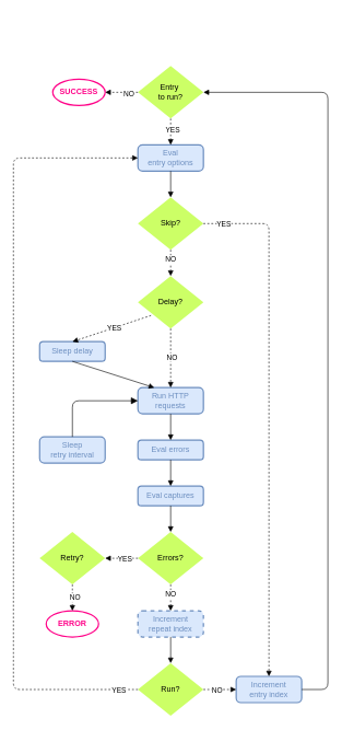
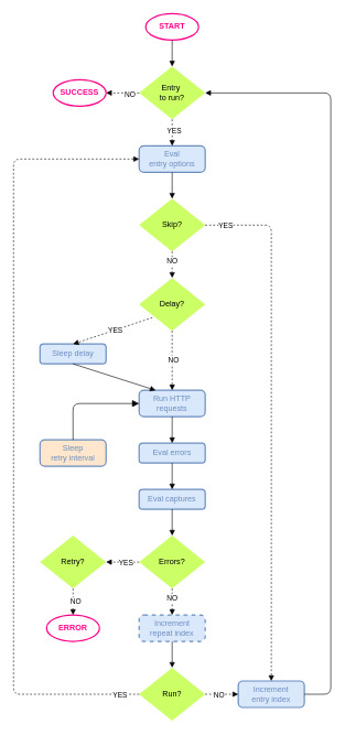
  <mxCell id="0" />
  <mxCell id="1" parent="0" />
+ <mxCell id="2" value="&lt;b&gt;START&lt;/b&gt;" style="strokeWidth=2;html=1;shape=mxgraph.flowchart.start_1;whiteSpace=wrap;fillColor=none;strokeColor=#FF0288;fillStyle=auto;fontColor=#FF0288;" parent="1" vertex="1"><mxGeometry x="220" y="20" width="80" height="40" as="geometry" /></mxCell>
  <mxCell id="3" value="Entry&amp;nbsp;&lt;div&gt;to run?&lt;/div&gt;" style="strokeWidth=0;html=1;shape=mxgraph.flowchart.decision;whiteSpace=wrap;spacingTop=-3;fillColor=#CCFF66;strokeColor=none;fontStyle=0" parent="1" vertex="1"><mxGeometry x="210" y="100" width="100" height="80" as="geometry" /></mxCell>
  <mxCell id="4" value="&lt;font color=&quot;#6c8ebf&quot;&gt;Eval&lt;/font&gt;&lt;div&gt;&lt;font color=&quot;#6c8ebf&quot;&gt;entry options&lt;/font&gt;&lt;/div&gt;" style="rounded=1;whiteSpace=wrap;html=1;fillColor=#dae8fc;strokeColor=#6c8ebf;fontStyle=0;arcSize=18;labelBorderColor=none;strokeWidth=2;" parent="1" vertex="1"><mxGeometry x="210" y="220" width="100" height="40" as="geometry" /></mxCell>
+ <mxCell id="5" value="" style="endArrow=block;html=1;rounded=0;exitX=0.5;exitY=1;exitDx=0;exitDy=0;exitPerimeter=0;entryX=0.5;entryY=0;entryDx=0;entryDy=0;entryPerimeter=0;endFill=1;" parent="1" source="2" target="3" edge="1"><mxGeometry width="50" height="50" relative="1" as="geometry"><mxPoint x="250" y="530" as="sourcePoint" /><mxPoint x="300" y="480" as="targetPoint" /></mxGeometry></mxCell>
  <mxCell id="6" value="" style="endArrow=block;html=1;rounded=0;entryX=0.5;entryY=0;entryDx=0;entryDy=0;dashed=1;endFill=1;exitX=0.5;exitY=1;exitDx=0;exitDy=0;exitPerimeter=0;" parent="1" source="3" target="4" edge="1"><mxGeometry width="50" height="50" relative="1" as="geometry"><mxPoint x="350" y="180" as="sourcePoint" /><mxPoint x="300" y="480" as="targetPoint" /></mxGeometry></mxCell>
  <mxCell id="7" value="YES" style="edgeLabel;html=1;align=center;verticalAlign=middle;resizable=0;points=[];" parent="6" vertex="1" connectable="0"><mxGeometry x="-0.2" y="2" relative="1" as="geometry"><mxPoint as="offset" /></mxGeometry></mxCell>
  <mxCell id="8" value="&lt;b&gt;SUCCESS&lt;/b&gt;" style="strokeWidth=2;html=1;shape=mxgraph.flowchart.start_1;whiteSpace=wrap;fillColor=none;strokeColor=#FF0288;fillStyle=auto;fontColor=#FF0288;" parent="1" vertex="1"><mxGeometry x="80" y="120" width="80" height="40" as="geometry" /></mxCell>
  <mxCell id="9" value="" style="endArrow=block;html=1;rounded=0;exitX=0;exitY=0.5;exitDx=0;exitDy=0;exitPerimeter=0;entryX=1;entryY=0.5;entryDx=0;entryDy=0;entryPerimeter=0;endFill=1;dashed=1;" parent="1" source="3" target="8" edge="1"><mxGeometry width="50" height="50" relative="1" as="geometry"><mxPoint x="260" y="150" as="sourcePoint" /><mxPoint x="310" y="100" as="targetPoint" /></mxGeometry></mxCell>
  <mxCell id="10" value="NO" style="edgeLabel;html=1;align=center;verticalAlign=middle;resizable=0;points=[];" parent="9" vertex="1" connectable="0"><mxGeometry x="-0.4" y="1" relative="1" as="geometry"><mxPoint as="offset" /></mxGeometry></mxCell>
  <mxCell id="11" value="&lt;div&gt;Skip?&lt;/div&gt;" style="strokeWidth=0;html=1;shape=mxgraph.flowchart.decision;whiteSpace=wrap;spacingTop=-3;fillColor=#CCFF66;strokeColor=none;fontStyle=0" parent="1" vertex="1"><mxGeometry x="210" y="300" width="100" height="80" as="geometry" /></mxCell>
  <mxCell id="12" value="" style="endArrow=block;html=1;rounded=0;exitX=0.5;exitY=1;exitDx=0;exitDy=0;entryX=0.5;entryY=0;entryDx=0;entryDy=0;entryPerimeter=0;endFill=1;" parent="1" source="4" target="11" edge="1"><mxGeometry width="50" height="50" relative="1" as="geometry"><mxPoint x="260" y="260" as="sourcePoint" /><mxPoint x="310" y="210" as="targetPoint" /></mxGeometry></mxCell>
  <mxCell id="13" value="Delay?" style="strokeWidth=0;html=1;shape=mxgraph.flowchart.decision;whiteSpace=wrap;spacingTop=-3;fillColor=#CCFF66;strokeColor=none;fontStyle=0" parent="1" vertex="1"><mxGeometry x="210" y="420" width="100" height="80" as="geometry" /></mxCell>
  <mxCell id="14" value="" style="endArrow=block;html=1;rounded=0;exitX=0.5;exitY=1;exitDx=0;exitDy=0;entryX=0.5;entryY=0;entryDx=0;entryDy=0;entryPerimeter=0;endFill=1;exitPerimeter=0;dashed=1;" parent="1" source="11" target="13" edge="1"><mxGeometry width="50" height="50" relative="1" as="geometry"><mxPoint x="270" y="290" as="sourcePoint" /><mxPoint x="270" y="340" as="targetPoint" /></mxGeometry></mxCell>
  <mxCell id="15" value="NO" style="edgeLabel;html=1;align=center;verticalAlign=middle;resizable=0;points=[];" parent="14" vertex="1" connectable="0"><mxGeometry x="-0.321" y="-1" relative="1" as="geometry"><mxPoint as="offset" /></mxGeometry></mxCell>
  <mxCell id="16" value="&lt;font color=&quot;#6c8ebf&quot;&gt;&lt;span style=&quot;caret-color: rgb(108, 142, 191);&quot;&gt;Sleep delay&lt;/span&gt;&lt;/font&gt;" style="rounded=1;whiteSpace=wrap;html=1;fillColor=#dae8fc;strokeColor=#6c8ebf;fontStyle=0;arcSize=18;labelBorderColor=none;strokeWidth=2;" parent="1" vertex="1"><mxGeometry x="60" y="520" width="100" height="30" as="geometry" /></mxCell>
  <mxCell id="17" value="" style="endArrow=block;html=1;rounded=0;entryX=0.5;entryY=0;entryDx=0;entryDy=0;dashed=1;endFill=1;exitX=0.2;exitY=0.75;exitDx=0;exitDy=0;exitPerimeter=0;" parent="1" source="13" target="16" edge="1"><mxGeometry width="50" height="50" relative="1" as="geometry"><mxPoint x="285" y="480" as="sourcePoint" /><mxPoint x="310" y="460" as="targetPoint" /></mxGeometry></mxCell>
  <mxCell id="18" value="YES" style="edgeLabel;html=1;align=center;verticalAlign=middle;resizable=0;points=[];" parent="17" vertex="1" connectable="0"><mxGeometry x="-0.052" y="1" relative="1" as="geometry"><mxPoint as="offset" /></mxGeometry></mxCell>
  <mxCell id="19" value="&lt;div&gt;&lt;font color=&quot;#6c8ebf&quot;&gt;Run HTTP requests&lt;/font&gt;&lt;/div&gt;" style="rounded=1;whiteSpace=wrap;html=1;fillColor=#dae8fc;strokeColor=#6c8ebf;fontStyle=0;arcSize=18;labelBorderColor=none;strokeWidth=2;" parent="1" vertex="1"><mxGeometry x="210" y="590" width="100" height="40" as="geometry" /></mxCell>
  <mxCell id="20" value="" style="endArrow=block;html=1;rounded=0;exitX=0.5;exitY=1;exitDx=0;exitDy=0;exitPerimeter=0;entryX=0.5;entryY=0;entryDx=0;entryDy=0;dashed=1;endFill=1;" parent="1" source="13" target="19" edge="1"><mxGeometry width="50" height="50" relative="1" as="geometry"><mxPoint x="295" y="535" as="sourcePoint" /><mxPoint x="370" y="570" as="targetPoint" /></mxGeometry></mxCell>
  <mxCell id="21" value="NO" style="edgeLabel;html=1;align=center;verticalAlign=middle;resizable=0;points=[];" parent="20" vertex="1" connectable="0"><mxGeometry x="-0.052" y="1" relative="1" as="geometry"><mxPoint as="offset" /></mxGeometry></mxCell>
  <mxCell id="22" value="" style="endArrow=block;html=1;rounded=0;exitX=0.5;exitY=1;exitDx=0;exitDy=0;entryX=0.25;entryY=0;entryDx=0;entryDy=0;endFill=1;" parent="1" source="16" target="19" edge="1"><mxGeometry width="50" height="50" relative="1" as="geometry"><mxPoint x="260" y="530" as="sourcePoint" /><mxPoint x="310" y="480" as="targetPoint" /></mxGeometry></mxCell>
  <mxCell id="23" value="&lt;font color=&quot;#6c8ebf&quot;&gt;&lt;span style=&quot;caret-color: rgb(108, 142, 191);&quot;&gt;Eval errors&lt;/span&gt;&lt;/font&gt;" style="rounded=1;whiteSpace=wrap;html=1;fillColor=#dae8fc;strokeColor=#6c8ebf;fontStyle=0;arcSize=18;labelBorderColor=none;strokeWidth=2;" parent="1" vertex="1"><mxGeometry x="210" y="670" width="100" height="30" as="geometry" /></mxCell>
  <mxCell id="24" value="&lt;font color=&quot;#6c8ebf&quot;&gt;&lt;span style=&quot;caret-color: rgb(108, 142, 191);&quot;&gt;Eval captures&lt;/span&gt;&lt;/font&gt;" style="rounded=1;whiteSpace=wrap;html=1;fillColor=#dae8fc;strokeColor=#6c8ebf;fontStyle=0;arcSize=18;labelBorderColor=none;strokeWidth=2;" parent="1" vertex="1"><mxGeometry x="210" y="740" width="100" height="30" as="geometry" /></mxCell>
  <mxCell id="25" value="" style="endArrow=block;html=1;rounded=0;exitX=0.5;exitY=1;exitDx=0;exitDy=0;entryX=0.5;entryY=0;entryDx=0;entryDy=0;endFill=1;" parent="1" source="19" target="23" edge="1"><mxGeometry width="50" height="50" relative="1" as="geometry"><mxPoint x="410" y="620" as="sourcePoint" /><mxPoint x="295" y="650" as="targetPoint" /></mxGeometry></mxCell>
  <mxCell id="26" value="" style="endArrow=block;html=1;rounded=0;exitX=0.5;exitY=1;exitDx=0;exitDy=0;entryX=0.5;entryY=0;entryDx=0;entryDy=0;endFill=1;" parent="1" source="23" target="24" edge="1"><mxGeometry width="50" height="50" relative="1" as="geometry"><mxPoint x="270" y="710" as="sourcePoint" /><mxPoint x="270" y="760" as="targetPoint" /></mxGeometry></mxCell>
  <mxCell id="27" value="Errors?" style="strokeWidth=0;html=1;shape=mxgraph.flowchart.decision;whiteSpace=wrap;spacingTop=-3;fillColor=#CCFF66;strokeColor=none;fontStyle=0" parent="1" vertex="1"><mxGeometry x="210" y="810" width="100" height="80" as="geometry" /></mxCell>
  <mxCell id="28" value="" style="endArrow=block;html=1;rounded=0;exitX=0.5;exitY=1;exitDx=0;exitDy=0;endFill=1;entryX=0.5;entryY=0;entryDx=0;entryDy=0;entryPerimeter=0;" parent="1" source="24" target="27" edge="1"><mxGeometry width="50" height="50" relative="1" as="geometry"><mxPoint x="270" y="740" as="sourcePoint" /><mxPoint x="360" y="840" as="targetPoint" /></mxGeometry></mxCell>
  <mxCell id="29" value="&lt;font color=&quot;#6c8ebf&quot;&gt;&lt;span style=&quot;caret-color: rgb(108, 142, 191);&quot;&gt;Increment&lt;/span&gt;&lt;/font&gt;&lt;div&gt;&lt;font color=&quot;#6c8ebf&quot;&gt;&lt;span style=&quot;caret-color: rgb(108, 142, 191);&quot;&gt;repeat index&lt;/span&gt;&lt;/font&gt;&lt;/div&gt;" style="rounded=1;whiteSpace=wrap;html=1;fillColor=#dae8fc;strokeColor=#6c8ebf;fontStyle=0;arcSize=18;labelBorderColor=none;strokeWidth=2;dashed=1;" parent="1" vertex="1"><mxGeometry x="210" y="930" width="100" height="40" as="geometry" /></mxCell>
  <mxCell id="30" value="" style="endArrow=block;html=1;rounded=0;exitX=0.5;exitY=1;exitDx=0;exitDy=0;exitPerimeter=0;endFill=1;dashed=1;startArrow=none;startFill=0;entryX=0.5;entryY=0;entryDx=0;entryDy=0;" parent="1" source="27" target="29" edge="1"><mxGeometry width="50" height="50" relative="1" as="geometry"><mxPoint x="320" y="800" as="sourcePoint" /><mxPoint x="260" y="920" as="targetPoint" /></mxGeometry></mxCell>
  <mxCell id="31" value="NO" style="edgeLabel;html=1;align=center;verticalAlign=middle;resizable=0;points=[];" parent="30" vertex="1" connectable="0"><mxGeometry x="0.05" y="-2" relative="1" as="geometry"><mxPoint x="1" y="-7" as="offset" /></mxGeometry></mxCell>
- <mxCell id="32" value="&lt;div&gt;&lt;font color=&quot;#6c8ebf&quot;&gt;&lt;span style=&quot;caret-color: rgb(108, 142, 191);&quot;&gt;Sleep&lt;/span&gt;&lt;/font&gt;&lt;/div&gt;&lt;div&gt;&lt;font color=&quot;#6c8ebf&quot;&gt;&lt;span style=&quot;caret-color: rgb(108, 142, 191);&quot;&gt;retry interval&lt;/span&gt;&lt;/font&gt;&lt;/div&gt;" style="rounded=1;whiteSpace=wrap;html=1;fillColor=#dae8fc;strokeColor=#6c8ebf;fontStyle=0;arcSize=18;labelBorderColor=none;strokeWidth=2;" parent="1" vertex="1"><mxGeometry x="60" y="665" width="100" height="40" as="geometry" /></mxCell>
+ <mxCell id="32" value="&lt;div&gt;&lt;font color=&quot;#6c8ebf&quot;&gt;&lt;span style=&quot;caret-color: rgb(108, 142, 191);&quot;&gt;Sleep&lt;/span&gt;&lt;/font&gt;&lt;/div&gt;&lt;div&gt;&lt;font color=&quot;#6c8ebf&quot;&gt;&lt;span style=&quot;caret-color: rgb(108, 142, 191);&quot;&gt;retry interval&lt;/span&gt;&lt;/font&gt;&lt;/div&gt;" style="rounded=1;whiteSpace=wrap;html=1;fillColor=#ffe6cc;strokeColor=#6c8ebf;fontStyle=0;arcSize=18;labelBorderColor=none;strokeWidth=2;" parent="1" vertex="1"><mxGeometry x="60" y="665" width="100" height="40" as="geometry" /></mxCell>
  <mxCell id="33" value="" style="endArrow=block;html=1;rounded=0;exitX=0;exitY=0.5;exitDx=0;exitDy=0;exitPerimeter=0;endFill=1;dashed=1;entryX=1;entryY=0.5;entryDx=0;entryDy=0;entryPerimeter=0;" parent="1" source="27" target="36" edge="1"><mxGeometry width="50" height="50" relative="1" as="geometry"><mxPoint x="320" y="900" as="sourcePoint" /><mxPoint x="100" y="890" as="targetPoint" /></mxGeometry></mxCell>
  <mxCell id="34" value="YES" style="edgeLabel;html=1;align=center;verticalAlign=middle;resizable=0;points=[];" parent="33" vertex="1" connectable="0"><mxGeometry x="0.05" y="5" relative="1" as="geometry"><mxPoint x="5" y="-5" as="offset" /></mxGeometry></mxCell>
  <mxCell id="35" value="" style="edgeStyle=segmentEdgeStyle;endArrow=block;html=1;curved=0;rounded=1;endSize=8;startSize=8;entryX=0;entryY=0.5;entryDx=0;entryDy=0;exitX=0.5;exitY=0;exitDx=0;exitDy=0;endFill=1;" parent="1" source="32" target="19" edge="1"><mxGeometry width="50" height="50" relative="1" as="geometry"><mxPoint x="30" y="750" as="sourcePoint" /><mxPoint x="150" y="610" as="targetPoint" /><Array as="points"><mxPoint x="110" y="610" /></Array></mxGeometry></mxCell>
  <mxCell id="36" value="Retry?" style="strokeWidth=0;html=1;shape=mxgraph.flowchart.decision;whiteSpace=wrap;spacingTop=-3;fillColor=#CCFF66;strokeColor=none;fontStyle=0" parent="1" vertex="1"><mxGeometry x="60" y="810" width="100" height="80" as="geometry" /></mxCell>
  <mxCell id="37" value="&lt;b&gt;ERROR&lt;/b&gt;" style="strokeWidth=2;html=1;shape=mxgraph.flowchart.start_1;whiteSpace=wrap;fillColor=none;strokeColor=#FF0288;fillStyle=auto;fontColor=#FF0288;" parent="1" vertex="1"><mxGeometry x="70" y="930" width="80" height="40" as="geometry" /></mxCell>
  <mxCell id="38" value="NO" style="endArrow=block;html=1;rounded=0;exitX=0.5;exitY=1;exitDx=0;exitDy=0;exitPerimeter=0;dashed=1;endFill=1;spacing=0;spacingLeft=7;entryX=0.5;entryY=0;entryDx=0;entryDy=0;entryPerimeter=0;" parent="1" source="36" target="37" edge="1"><mxGeometry width="50" height="50" relative="1" as="geometry"><mxPoint x="250" y="610" as="sourcePoint" /><mxPoint x="30" y="770" as="targetPoint" /></mxGeometry></mxCell>
  <mxCell id="39" value="Run?" style="strokeWidth=0;html=1;shape=mxgraph.flowchart.decision;whiteSpace=wrap;spacingTop=-3;fillColor=#CCFF66;strokeColor=none;fontStyle=0" parent="1" vertex="1"><mxGeometry x="210" y="1010" width="100" height="80" as="geometry" /></mxCell>
  <mxCell id="40" value="" style="endArrow=block;html=1;rounded=0;exitX=0.5;exitY=1;exitDx=0;exitDy=0;endFill=1;entryX=0.5;entryY=0;entryDx=0;entryDy=0;entryPerimeter=0;" parent="1" source="29" target="39" edge="1"><mxGeometry width="50" height="50" relative="1" as="geometry"><mxPoint x="250" y="820" as="sourcePoint" /><mxPoint x="260" y="1010" as="targetPoint" /></mxGeometry></mxCell>
  <mxCell id="41" value="" style="edgeStyle=elbowEdgeStyle;elbow=vertical;endArrow=block;html=1;curved=0;rounded=1;endSize=6;startSize=6;exitX=0;exitY=0.5;exitDx=0;exitDy=0;exitPerimeter=0;entryX=0;entryY=0.5;entryDx=0;entryDy=0;dashed=1;endFill=1;" parent="1" source="39" target="4" edge="1"><mxGeometry width="50" height="50" relative="1" as="geometry"><mxPoint x="250" y="700" as="sourcePoint" /><mxPoint x="300" y="650" as="targetPoint" /><Array as="points"><mxPoint x="20" y="640" /></Array></mxGeometry></mxCell>
  <mxCell id="42" value="YES" style="edgeLabel;html=1;align=center;verticalAlign=middle;resizable=0;points=[];" parent="41" vertex="1" connectable="0"><mxGeometry x="-0.98" y="-2" relative="1" as="geometry"><mxPoint x="-18" y="2" as="offset" /></mxGeometry></mxCell>
  <mxCell id="43" value="&lt;font color=&quot;#6c8ebf&quot;&gt;&lt;span style=&quot;caret-color: rgb(108, 142, 191);&quot;&gt;Increment&lt;/span&gt;&lt;/font&gt;&lt;div&gt;&lt;font color=&quot;#6c8ebf&quot;&gt;&lt;span style=&quot;caret-color: rgb(108, 142, 191);&quot;&gt;entry index&lt;/span&gt;&lt;/font&gt;&lt;/div&gt;" style="rounded=1;whiteSpace=wrap;html=1;fillColor=#dae8fc;strokeColor=#6c8ebf;fontStyle=0;arcSize=18;labelBorderColor=none;strokeWidth=2;" parent="1" vertex="1"><mxGeometry x="360" y="1030" width="100" height="40" as="geometry" /></mxCell>
  <mxCell id="44" value="" style="endArrow=block;html=1;rounded=0;exitX=1;exitY=0.5;exitDx=0;exitDy=0;exitPerimeter=0;entryX=0;entryY=0.5;entryDx=0;entryDy=0;dashed=1;endFill=1;" parent="1" source="39" target="43" edge="1"><mxGeometry width="50" height="50" relative="1" as="geometry"><mxPoint x="250" y="700" as="sourcePoint" /><mxPoint x="300" y="650" as="targetPoint" /></mxGeometry></mxCell>
  <mxCell id="45" value="NO" style="edgeLabel;html=1;align=center;verticalAlign=middle;resizable=0;points=[];" parent="44" vertex="1" connectable="0"><mxGeometry x="-0.3" y="1" relative="1" as="geometry"><mxPoint x="2" y="1" as="offset" /></mxGeometry></mxCell>
  <mxCell id="46" value="" style="edgeStyle=elbowEdgeStyle;elbow=vertical;endArrow=block;html=1;curved=0;rounded=1;endSize=6;startSize=6;exitX=1;exitY=0.5;exitDx=0;exitDy=0;entryX=1;entryY=0.5;entryDx=0;entryDy=0;endFill=1;entryPerimeter=0;" parent="1" source="43" target="3" edge="1"><mxGeometry width="50" height="50" relative="1" as="geometry"><mxPoint x="490" y="900" as="sourcePoint" /><mxPoint x="430" y="720" as="targetPoint" /><Array as="points"><mxPoint x="500" y="640" /></Array></mxGeometry></mxCell>
  <mxCell id="47" value="" style="edgeStyle=orthogonalEdgeStyle;orthogonalLoop=1;jettySize=auto;html=1;rounded=1;exitX=1;exitY=0.5;exitDx=0;exitDy=0;exitPerimeter=0;entryX=0.5;entryY=0;entryDx=0;entryDy=0;curved=0;endArrow=block;endFill=1;dashed=1;" edge="1" parent="1" source="11" target="43"><mxGeometry width="80" relative="1" as="geometry"><mxPoint x="360" y="540" as="sourcePoint" /><mxPoint x="440" y="540" as="targetPoint" /></mxGeometry></mxCell>
  <mxCell id="48" value="YES" style="edgeLabel;html=1;align=center;verticalAlign=middle;resizable=0;points=[];" vertex="1" connectable="0" parent="47"><mxGeometry x="-0.952" y="-1" relative="1" as="geometry"><mxPoint x="11" y="-1" as="offset" /></mxGeometry></mxCell>
